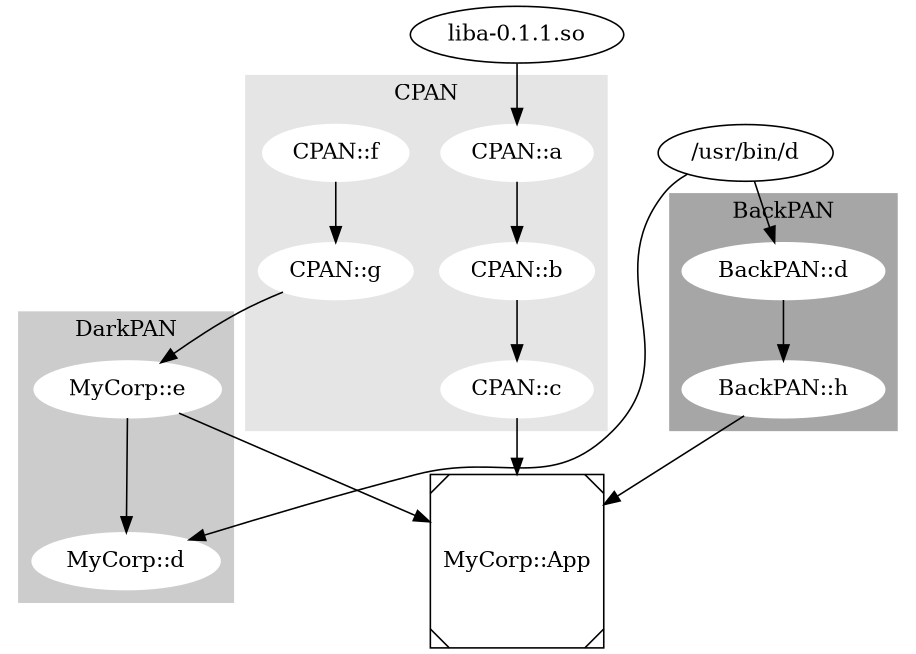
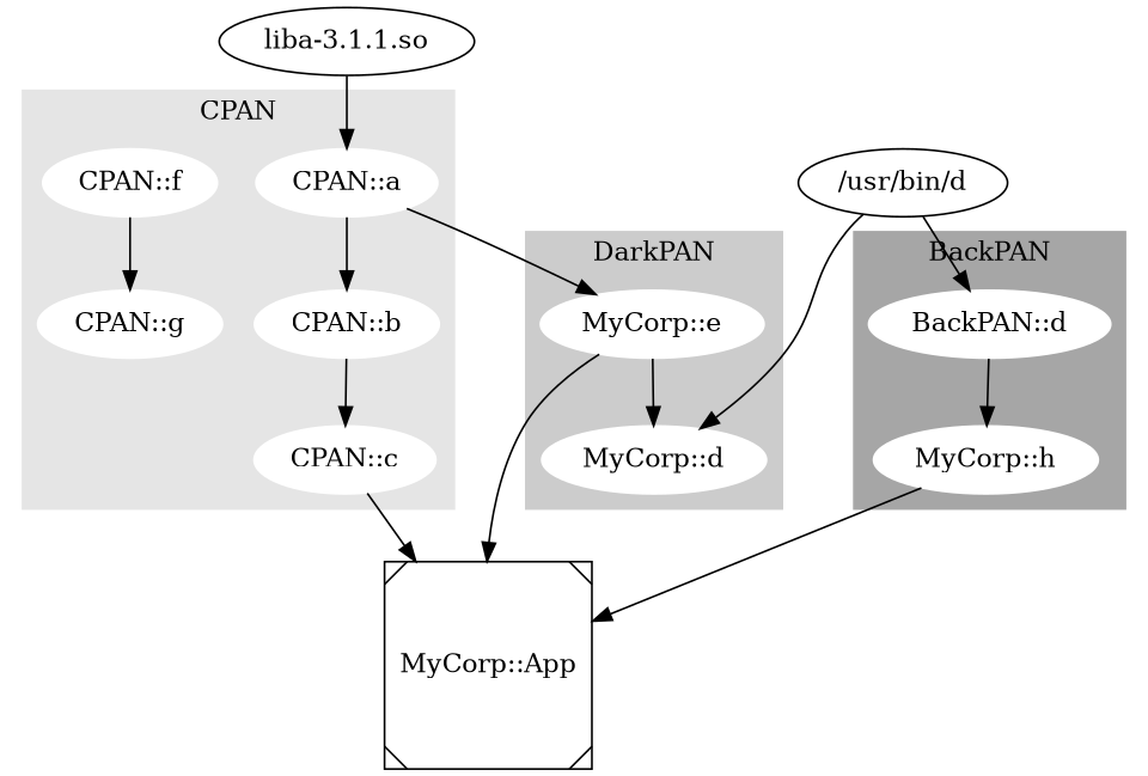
  digraph {
    node [color=white style=filled]
    "MyCorp::d"
    "MyCorp::e"
    "CPAN::a"
    "CPAN::b"
    "CPAN::c"
    "CPAN::f"
    "CPAN::g"
    "BackPAN::d"
-   "BackPAN::h"
+   "BackPAN::h" [label="MyCorp::h"]
    "MyCorp::App" [shape=Msquare color="" style=""]
    "/usr/bin/d" [color="" style=""]
-   "liba-0.1.1.so" [color="" style=""]
+   "liba-0.1.1.so" [label="liba-3.1.1.so" color="" style=""]
    subgraph cluster_1 {
      color=grey80
      label=DarkPAN
      style=filled
      "MyCorp::d"
      "MyCorp::e"
    }
    subgraph cluster_2 {
      color=grey90
      label=CPAN
      style=filled
      "CPAN::a"
      "CPAN::b"
      "CPAN::c"
      "CPAN::f"
      "CPAN::g"
    }
    subgraph cluster_3 {
      color=grey65
      label=BackPAN
      style=filled
      "BackPAN::d"
      "BackPAN::h"
    }
    "MyCorp::e" -> "MyCorp::d"
    "MyCorp::e" -> "MyCorp::App"
    "CPAN::a" -> "CPAN::b"
    "CPAN::b" -> "CPAN::c"
    "CPAN::c" -> "MyCorp::App"
    "CPAN::f" -> "CPAN::g"
-   "CPAN::g" -> "MyCorp::e"
+   "CPAN::a" -> "MyCorp::e"
    "BackPAN::d" -> "BackPAN::h"
    "BackPAN::h" -> "MyCorp::App"
    "/usr/bin/d" -> "MyCorp::d"
    "/usr/bin/d" -> "BackPAN::d"
    "liba-0.1.1.so" -> "CPAN::a"
  }
